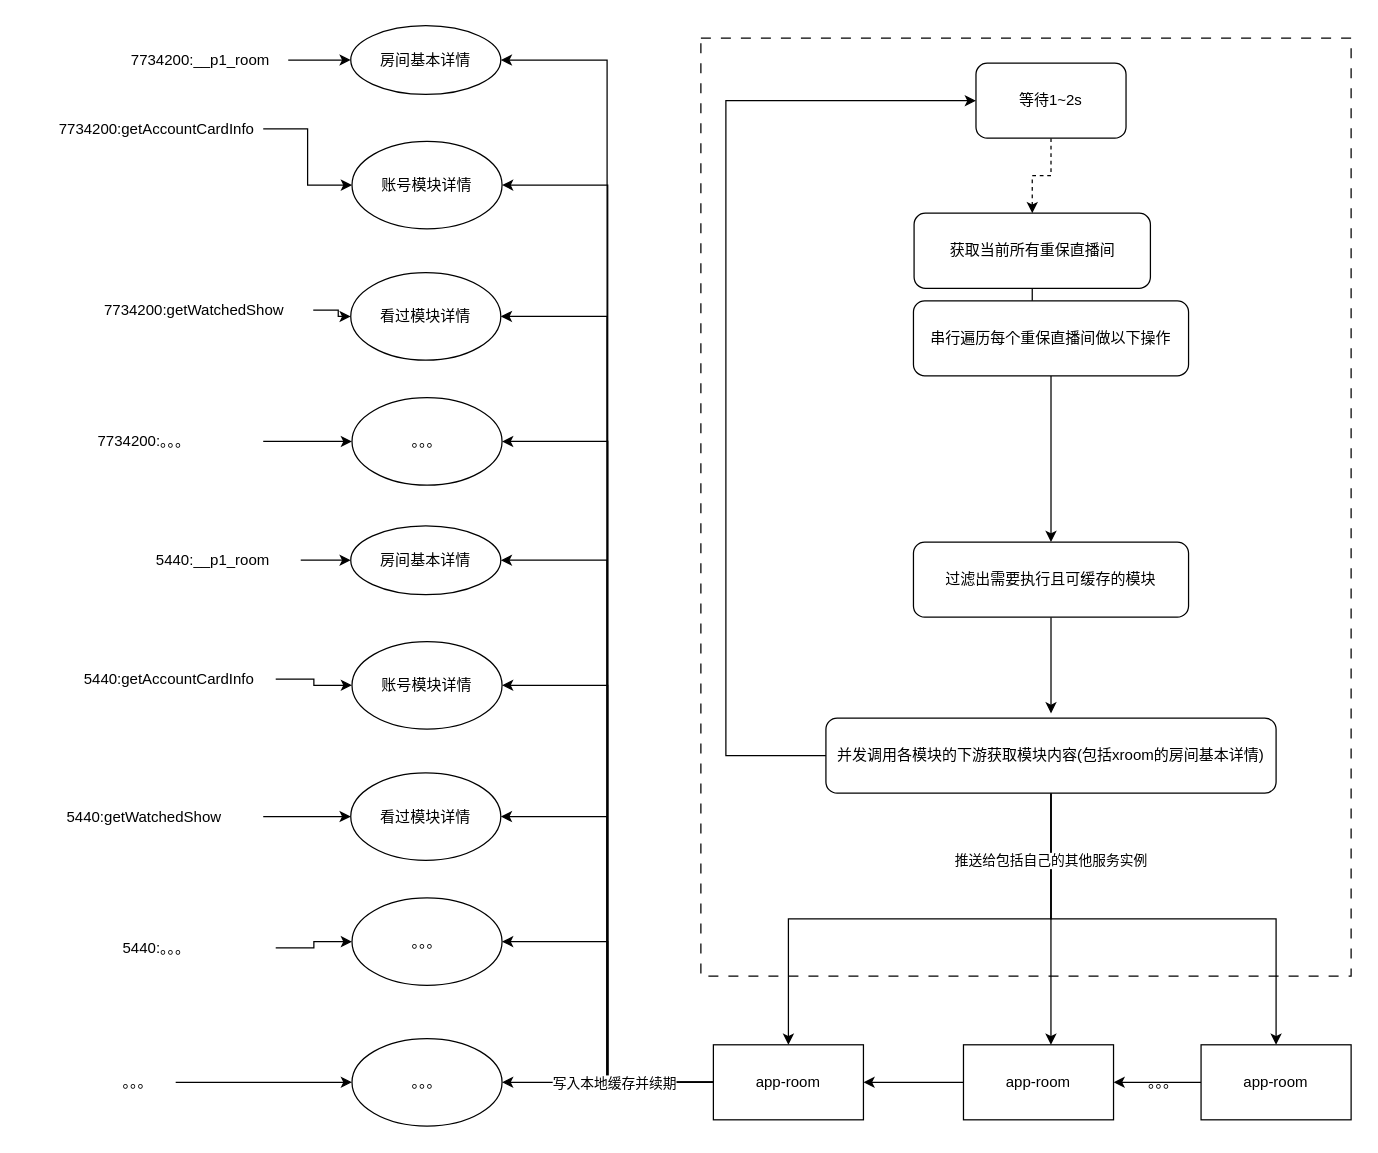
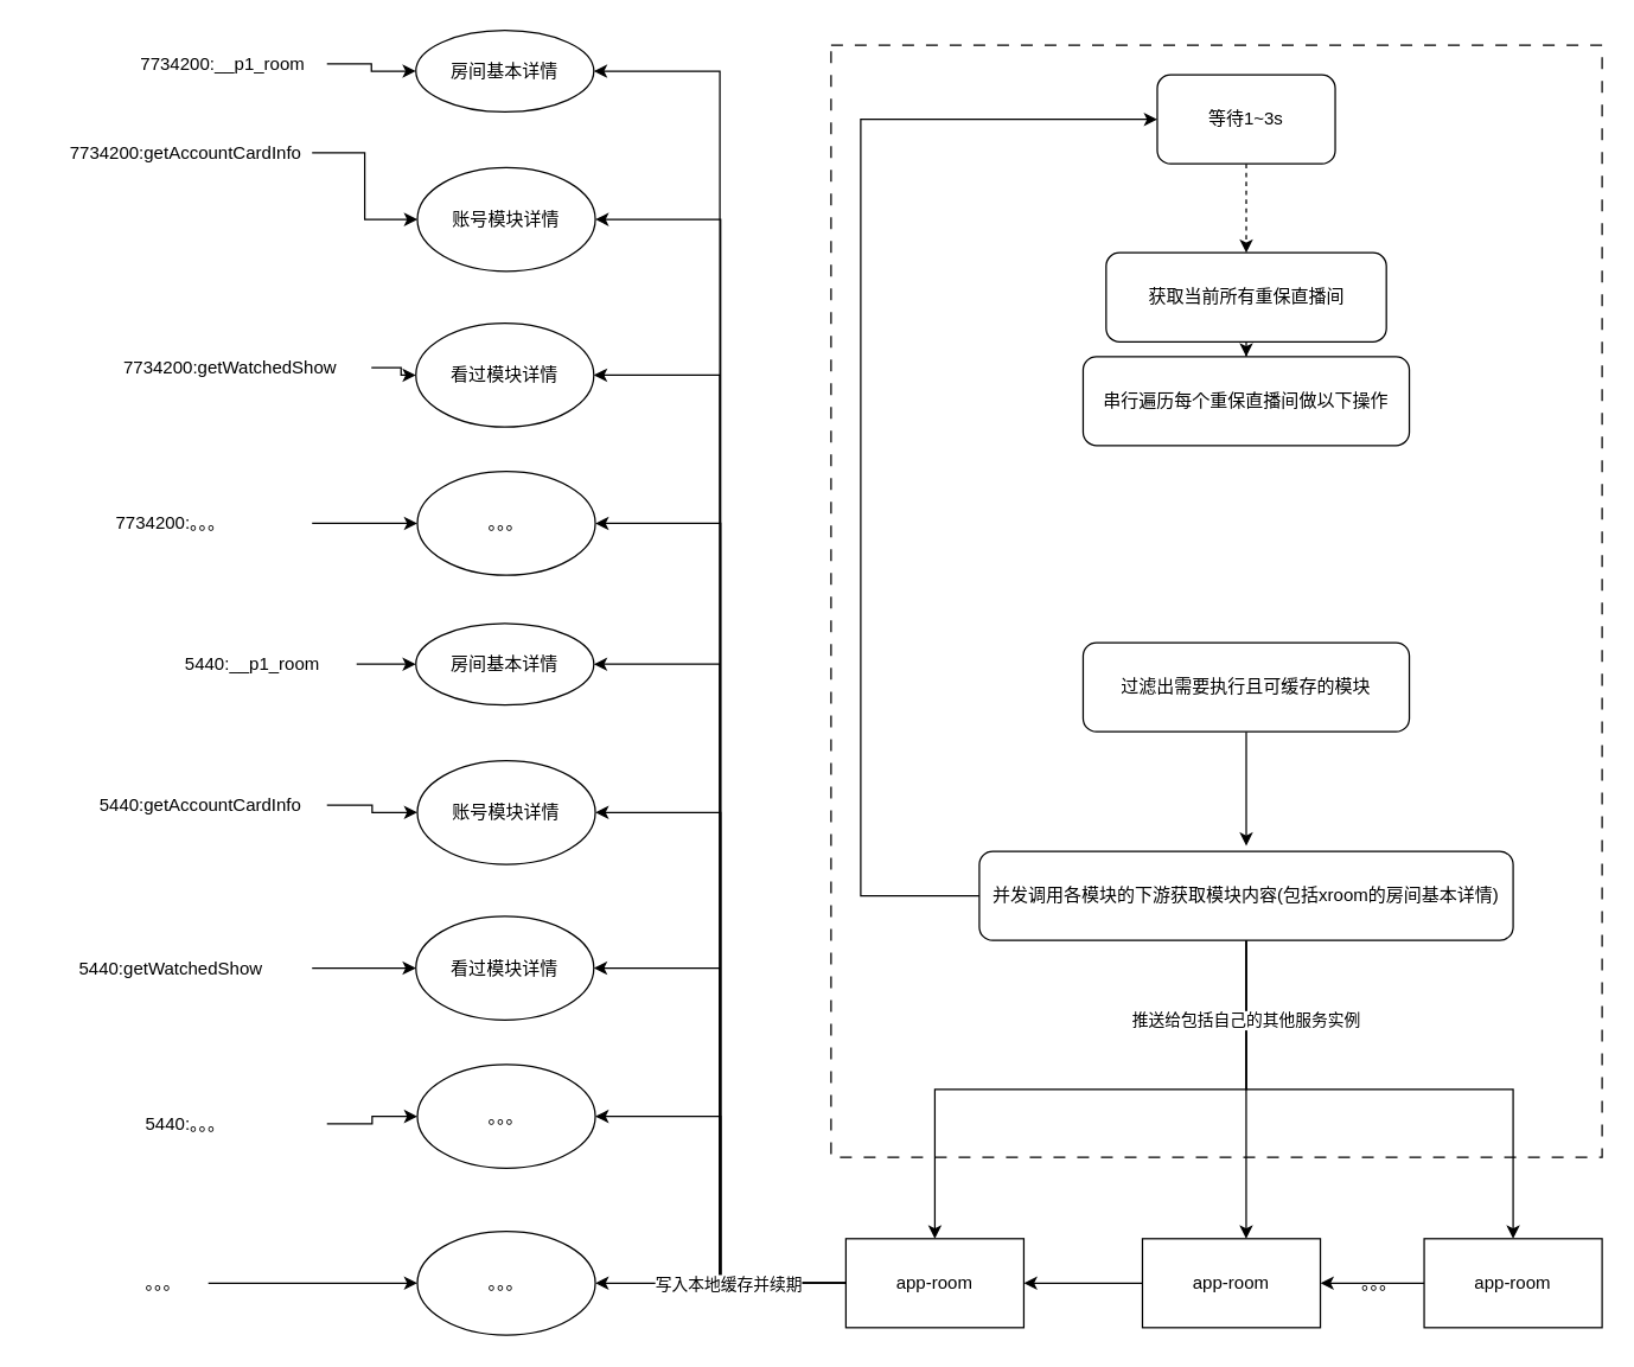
  <mxCell id="0" />
  <mxCell id="1" parent="0" />
  <mxCell id="2" value="" style="rounded=0;whiteSpace=wrap;html=1;dashed=1;dashPattern=8 8;" vertex="1" parent="1"><mxGeometry x="560" y="30" width="520" height="750" as="geometry" /></mxCell>
  <mxCell id="3" value="" style="group" vertex="1" connectable="0" parent="1"><mxGeometry x="20" y="20" width="381" height="367.5" as="geometry" /></mxCell>
  <mxCell id="4" style="edgeStyle=orthogonalEdgeStyle;rounded=0;orthogonalLoop=1;jettySize=auto;html=1;" edge="1" parent="3" source="5" target="6"><mxGeometry relative="1" as="geometry" /></mxCell>
- <mxCell id="5" value="7734200:__p1_room" style="text;strokeColor=none;align=center;fillColor=none;html=1;verticalAlign=middle;whiteSpace=wrap;rounded=0;" vertex="1" parent="3"><mxGeometry x="70" y="12.5" width="140" height="30" as="geometry" /></mxCell>
+ <mxCell id="5" value="7734200:__p1_room" style="text;strokeColor=none;align=center;fillColor=none;html=1;verticalAlign=middle;whiteSpace=wrap;rounded=0;" vertex="1" parent="3"><mxGeometry x="60" y="7.5" width="140" height="30" as="geometry" /></mxCell>
  <mxCell id="6" value="房间基本详情" style="ellipse;whiteSpace=wrap;html=1;" vertex="1" parent="3"><mxGeometry x="260" width="120" height="55" as="geometry" /></mxCell>
  <mxCell id="7" style="edgeStyle=orthogonalEdgeStyle;rounded=0;orthogonalLoop=1;jettySize=auto;html=1;entryX=0;entryY=0.5;entryDx=0;entryDy=0;" edge="1" parent="3" source="8" target="9"><mxGeometry relative="1" as="geometry" /></mxCell>
  <mxCell id="8" value="7734200:getAccountCardInfo" style="text;strokeColor=none;align=center;fillColor=none;html=1;verticalAlign=middle;whiteSpace=wrap;rounded=0;" vertex="1" parent="3"><mxGeometry x="20" y="67.5" width="170" height="30" as="geometry" /></mxCell>
  <mxCell id="9" value="账号模块详情" style="ellipse;whiteSpace=wrap;html=1;" vertex="1" parent="3"><mxGeometry x="261" y="92.5" width="120" height="70" as="geometry" /></mxCell>
  <mxCell id="10" value="看过模块详情" style="ellipse;whiteSpace=wrap;html=1;" vertex="1" parent="3"><mxGeometry x="260" y="197.5" width="120" height="70" as="geometry" /></mxCell>
  <mxCell id="11" style="edgeStyle=orthogonalEdgeStyle;rounded=0;orthogonalLoop=1;jettySize=auto;html=1;entryX=0;entryY=0.5;entryDx=0;entryDy=0;" edge="1" parent="3" source="12" target="10"><mxGeometry relative="1" as="geometry" /></mxCell>
  <mxCell id="12" value="7734200:getWatchedShow" style="text;strokeColor=none;align=center;fillColor=none;html=1;verticalAlign=middle;whiteSpace=wrap;rounded=0;" vertex="1" parent="3"><mxGeometry x="40" y="212.5" width="190" height="30" as="geometry" /></mxCell>
  <mxCell id="13" style="edgeStyle=orthogonalEdgeStyle;rounded=0;orthogonalLoop=1;jettySize=auto;html=1;entryX=0;entryY=0.5;entryDx=0;entryDy=0;" edge="1" parent="3" source="14" target="15"><mxGeometry relative="1" as="geometry" /></mxCell>
  <mxCell id="14" value="7734200:。。。" style="text;strokeColor=none;align=center;fillColor=none;html=1;verticalAlign=middle;whiteSpace=wrap;rounded=0;" vertex="1" parent="3"><mxGeometry y="317.5" width="190" height="30" as="geometry" /></mxCell>
  <mxCell id="15" value="。。。" style="ellipse;whiteSpace=wrap;html=1;" vertex="1" parent="3"><mxGeometry x="261" y="297.5" width="120" height="70" as="geometry" /></mxCell>
  <mxCell id="16" value="" style="group" vertex="1" connectable="0" parent="1"><mxGeometry x="20" y="420" width="381" height="367.5" as="geometry" /></mxCell>
  <mxCell id="17" style="edgeStyle=orthogonalEdgeStyle;rounded=0;orthogonalLoop=1;jettySize=auto;html=1;" edge="1" parent="16" source="18" target="19"><mxGeometry relative="1" as="geometry" /></mxCell>
  <mxCell id="18" value="5440:__p1_room" style="text;strokeColor=none;align=center;fillColor=none;html=1;verticalAlign=middle;whiteSpace=wrap;rounded=0;" vertex="1" parent="16"><mxGeometry x="80" y="12.5" width="140" height="30" as="geometry" /></mxCell>
  <mxCell id="19" value="房间基本详情" style="ellipse;whiteSpace=wrap;html=1;" vertex="1" parent="16"><mxGeometry x="260" width="120" height="55" as="geometry" /></mxCell>
  <mxCell id="20" style="edgeStyle=orthogonalEdgeStyle;rounded=0;orthogonalLoop=1;jettySize=auto;html=1;entryX=0;entryY=0.5;entryDx=0;entryDy=0;" edge="1" parent="16" source="21" target="22"><mxGeometry relative="1" as="geometry" /></mxCell>
  <mxCell id="21" value="5440:getAccountCardInfo" style="text;strokeColor=none;align=center;fillColor=none;html=1;verticalAlign=middle;whiteSpace=wrap;rounded=0;" vertex="1" parent="16"><mxGeometry x="30" y="107.5" width="170" height="30" as="geometry" /></mxCell>
  <mxCell id="22" value="账号模块详情" style="ellipse;whiteSpace=wrap;html=1;" vertex="1" parent="16"><mxGeometry x="261" y="92.5" width="120" height="70" as="geometry" /></mxCell>
  <mxCell id="23" value="看过模块详情" style="ellipse;whiteSpace=wrap;html=1;" vertex="1" parent="16"><mxGeometry x="260" y="197.5" width="120" height="70" as="geometry" /></mxCell>
  <mxCell id="24" style="edgeStyle=orthogonalEdgeStyle;rounded=0;orthogonalLoop=1;jettySize=auto;html=1;entryX=0;entryY=0.5;entryDx=0;entryDy=0;" edge="1" parent="16" source="25" target="23"><mxGeometry relative="1" as="geometry" /></mxCell>
  <mxCell id="25" value="5440:getWatchedShow" style="text;strokeColor=none;align=center;fillColor=none;html=1;verticalAlign=middle;whiteSpace=wrap;rounded=0;" vertex="1" parent="16"><mxGeometry y="217.5" width="190" height="30" as="geometry" /></mxCell>
  <mxCell id="26" style="edgeStyle=orthogonalEdgeStyle;rounded=0;orthogonalLoop=1;jettySize=auto;html=1;entryX=0;entryY=0.5;entryDx=0;entryDy=0;" edge="1" parent="16" source="27" target="28"><mxGeometry relative="1" as="geometry" /></mxCell>
  <mxCell id="27" value="5440:。。。" style="text;strokeColor=none;align=center;fillColor=none;html=1;verticalAlign=middle;whiteSpace=wrap;rounded=0;" vertex="1" parent="16"><mxGeometry x="10" y="322.5" width="190" height="30" as="geometry" /></mxCell>
  <mxCell id="28" value="。。。" style="ellipse;whiteSpace=wrap;html=1;" vertex="1" parent="16"><mxGeometry x="261" y="297.5" width="120" height="70" as="geometry" /></mxCell>
  <mxCell id="29" style="edgeStyle=orthogonalEdgeStyle;rounded=0;orthogonalLoop=1;jettySize=auto;html=1;" edge="1" parent="1" source="30" target="31"><mxGeometry relative="1" as="geometry" /></mxCell>
  <mxCell id="30" value="。。。" style="text;strokeColor=none;align=center;fillColor=none;html=1;verticalAlign=middle;whiteSpace=wrap;rounded=0;" vertex="1" parent="1"><mxGeometry x="80" y="850" width="60" height="30" as="geometry" /></mxCell>
  <mxCell id="31" value="。。。" style="ellipse;whiteSpace=wrap;html=1;" vertex="1" parent="1"><mxGeometry x="281" y="830" width="120" height="70" as="geometry" /></mxCell>
  <mxCell id="32" style="edgeStyle=orthogonalEdgeStyle;rounded=0;orthogonalLoop=1;jettySize=auto;html=1;entryX=0.5;entryY=0;entryDx=0;entryDy=0;dashed=1;" edge="1" parent="1" source="33" target="35"><mxGeometry relative="1" as="geometry" /></mxCell>
- <mxCell id="33" value="等待1~2s" style="rounded=1;whiteSpace=wrap;html=1;" vertex="1" parent="1"><mxGeometry x="780" y="50" width="120" height="60" as="geometry" /></mxCell>
+ <mxCell id="33" value="等待1~3s" style="rounded=1;whiteSpace=wrap;html=1;" vertex="1" parent="1"><mxGeometry x="780" y="50" width="120" height="60" as="geometry" /></mxCell>
  <mxCell id="34" style="edgeStyle=orthogonalEdgeStyle;rounded=0;orthogonalLoop=1;jettySize=auto;html=1;entryX=0.5;entryY=0;entryDx=0;entryDy=0;" edge="1" parent="1" source="35" target="37"><mxGeometry relative="1" as="geometry" /></mxCell>
- <mxCell id="35" value="获取当前所有重保直播间" style="rounded=1;whiteSpace=wrap;html=1;" vertex="1" parent="1"><mxGeometry x="730.5" y="170" width="189" height="60" as="geometry" /></mxCell>
- <mxCell id="36" style="edgeStyle=orthogonalEdgeStyle;rounded=0;orthogonalLoop=1;jettySize=auto;html=1;entryX=0.5;entryY=0;entryDx=0;entryDy=0;" edge="1" parent="1" source="37" target="39"><mxGeometry relative="1" as="geometry" /></mxCell>
+ <mxCell id="35" value="获取当前所有重保直播间" style="rounded=1;whiteSpace=wrap;html=1;" vertex="1" parent="1"><mxGeometry x="745.5" y="170" width="189" height="60" as="geometry" /></mxCell>
  <mxCell id="37" value="串行遍历每个重保直播间做以下操作" style="rounded=1;whiteSpace=wrap;html=1;" vertex="1" parent="1"><mxGeometry x="730" y="240" width="220" height="60" as="geometry" /></mxCell>
  <mxCell id="38" style="edgeStyle=orthogonalEdgeStyle;rounded=0;orthogonalLoop=1;jettySize=auto;html=1;" edge="1" parent="1" source="39"><mxGeometry relative="1" as="geometry"><mxPoint x="840" y="570" as="targetPoint" /></mxGeometry></mxCell>
  <mxCell id="39" value="过滤出需要执行且可缓存的模块" style="rounded=1;whiteSpace=wrap;html=1;" vertex="1" parent="1"><mxGeometry x="730" y="433" width="220" height="60" as="geometry" /></mxCell>
  <mxCell id="40" style="edgeStyle=orthogonalEdgeStyle;rounded=0;orthogonalLoop=1;jettySize=auto;html=1;entryX=0.5;entryY=0;entryDx=0;entryDy=0;" edge="1" parent="1" source="43" target="54"><mxGeometry relative="1" as="geometry" /></mxCell>
  <mxCell id="41" style="edgeStyle=orthogonalEdgeStyle;rounded=0;orthogonalLoop=1;jettySize=auto;html=1;entryX=0.5;entryY=0;entryDx=0;entryDy=0;" edge="1" parent="1" source="43" target="58"><mxGeometry relative="1" as="geometry" /></mxCell>
  <mxCell id="42" style="edgeStyle=orthogonalEdgeStyle;rounded=0;orthogonalLoop=1;jettySize=auto;html=1;entryX=0;entryY=0.5;entryDx=0;entryDy=0;" edge="1" parent="1" source="43" target="33"><mxGeometry relative="1" as="geometry"><Array as="points"><mxPoint x="580" y="604" /><mxPoint x="580" y="80" /></Array></mxGeometry></mxCell>
  <mxCell id="43" value="并发调用各模块的下游获取模块内容(包括xroom的房间基本详情)" style="rounded=1;whiteSpace=wrap;html=1;" vertex="1" parent="1"><mxGeometry x="660" y="573.75" width="360" height="60" as="geometry" /></mxCell>
  <mxCell id="44" style="edgeStyle=orthogonalEdgeStyle;rounded=0;orthogonalLoop=1;jettySize=auto;html=1;exitX=0;exitY=0.5;exitDx=0;exitDy=0;entryX=1;entryY=0.5;entryDx=0;entryDy=0;" edge="1" parent="1" source="54" target="23"><mxGeometry relative="1" as="geometry" /></mxCell>
  <mxCell id="45" style="edgeStyle=orthogonalEdgeStyle;rounded=0;orthogonalLoop=1;jettySize=auto;html=1;entryX=1;entryY=0.5;entryDx=0;entryDy=0;" edge="1" parent="1" source="54" target="22"><mxGeometry relative="1" as="geometry" /></mxCell>
  <mxCell id="46" style="edgeStyle=orthogonalEdgeStyle;rounded=0;orthogonalLoop=1;jettySize=auto;html=1;entryX=1;entryY=0.5;entryDx=0;entryDy=0;" edge="1" parent="1" source="54" target="19"><mxGeometry relative="1" as="geometry" /></mxCell>
  <mxCell id="47" style="edgeStyle=orthogonalEdgeStyle;rounded=0;orthogonalLoop=1;jettySize=auto;html=1;entryX=1;entryY=0.5;entryDx=0;entryDy=0;" edge="1" parent="1" source="54" target="15"><mxGeometry relative="1" as="geometry" /></mxCell>
  <mxCell id="48" style="edgeStyle=orthogonalEdgeStyle;rounded=0;orthogonalLoop=1;jettySize=auto;html=1;entryX=1;entryY=0.5;entryDx=0;entryDy=0;" edge="1" parent="1" source="54" target="10"><mxGeometry relative="1" as="geometry" /></mxCell>
  <mxCell id="49" style="edgeStyle=orthogonalEdgeStyle;rounded=0;orthogonalLoop=1;jettySize=auto;html=1;entryX=1;entryY=0.5;entryDx=0;entryDy=0;" edge="1" parent="1" source="54" target="9"><mxGeometry relative="1" as="geometry" /></mxCell>
  <mxCell id="50" style="edgeStyle=orthogonalEdgeStyle;rounded=0;orthogonalLoop=1;jettySize=auto;html=1;entryX=1;entryY=0.5;entryDx=0;entryDy=0;" edge="1" parent="1" source="54" target="6"><mxGeometry relative="1" as="geometry" /></mxCell>
  <mxCell id="51" style="edgeStyle=orthogonalEdgeStyle;rounded=0;orthogonalLoop=1;jettySize=auto;html=1;entryX=1;entryY=0.5;entryDx=0;entryDy=0;" edge="1" parent="1" source="54" target="28"><mxGeometry relative="1" as="geometry" /></mxCell>
  <mxCell id="52" style="edgeStyle=orthogonalEdgeStyle;rounded=0;orthogonalLoop=1;jettySize=auto;html=1;" edge="1" parent="1" source="54" target="31"><mxGeometry relative="1" as="geometry" /></mxCell>
  <mxCell id="53" value="写入本地缓存并续期" style="edgeLabel;html=1;align=center;verticalAlign=middle;resizable=0;points=[];" vertex="1" connectable="0" parent="52"><mxGeometry x="-0.456" y="2" relative="1" as="geometry"><mxPoint x="-34" y="-2" as="offset" /></mxGeometry></mxCell>
  <mxCell id="54" value="app-room" style="rounded=0;whiteSpace=wrap;html=1;" vertex="1" parent="1"><mxGeometry x="570" y="835" width="120" height="60" as="geometry" /></mxCell>
  <mxCell id="55" style="edgeStyle=orthogonalEdgeStyle;rounded=0;orthogonalLoop=1;jettySize=auto;html=1;entryX=1;entryY=0.5;entryDx=0;entryDy=0;" edge="1" parent="1" source="56" target="54"><mxGeometry relative="1" as="geometry" /></mxCell>
  <mxCell id="56" value="app-room" style="rounded=0;whiteSpace=wrap;html=1;" vertex="1" parent="1"><mxGeometry x="770" y="835" width="120" height="60" as="geometry" /></mxCell>
  <mxCell id="57" style="edgeStyle=orthogonalEdgeStyle;rounded=0;orthogonalLoop=1;jettySize=auto;html=1;" edge="1" parent="1" source="58" target="56"><mxGeometry relative="1" as="geometry" /></mxCell>
  <mxCell id="58" value="app-room" style="rounded=0;whiteSpace=wrap;html=1;" vertex="1" parent="1"><mxGeometry x="960" y="835" width="120" height="60" as="geometry" /></mxCell>
  <mxCell id="59" value="。。。" style="text;strokeColor=none;align=center;fillColor=none;html=1;verticalAlign=middle;whiteSpace=wrap;rounded=0;" vertex="1" parent="1"><mxGeometry x="900" y="850" width="60" height="30" as="geometry" /></mxCell>
  <mxCell id="60" style="edgeStyle=orthogonalEdgeStyle;rounded=0;orthogonalLoop=1;jettySize=auto;html=1;entryX=0.583;entryY=0;entryDx=0;entryDy=0;entryPerimeter=0;" edge="1" parent="1" source="43" target="56"><mxGeometry relative="1" as="geometry" /></mxCell>
  <mxCell id="61" value="推送给包括自己的其他服务实例" style="edgeLabel;html=1;align=center;verticalAlign=middle;resizable=0;points=[];" vertex="1" connectable="0" parent="60"><mxGeometry x="-0.61" y="1" relative="1" as="geometry"><mxPoint x="-1" y="15" as="offset" /></mxGeometry></mxCell>
